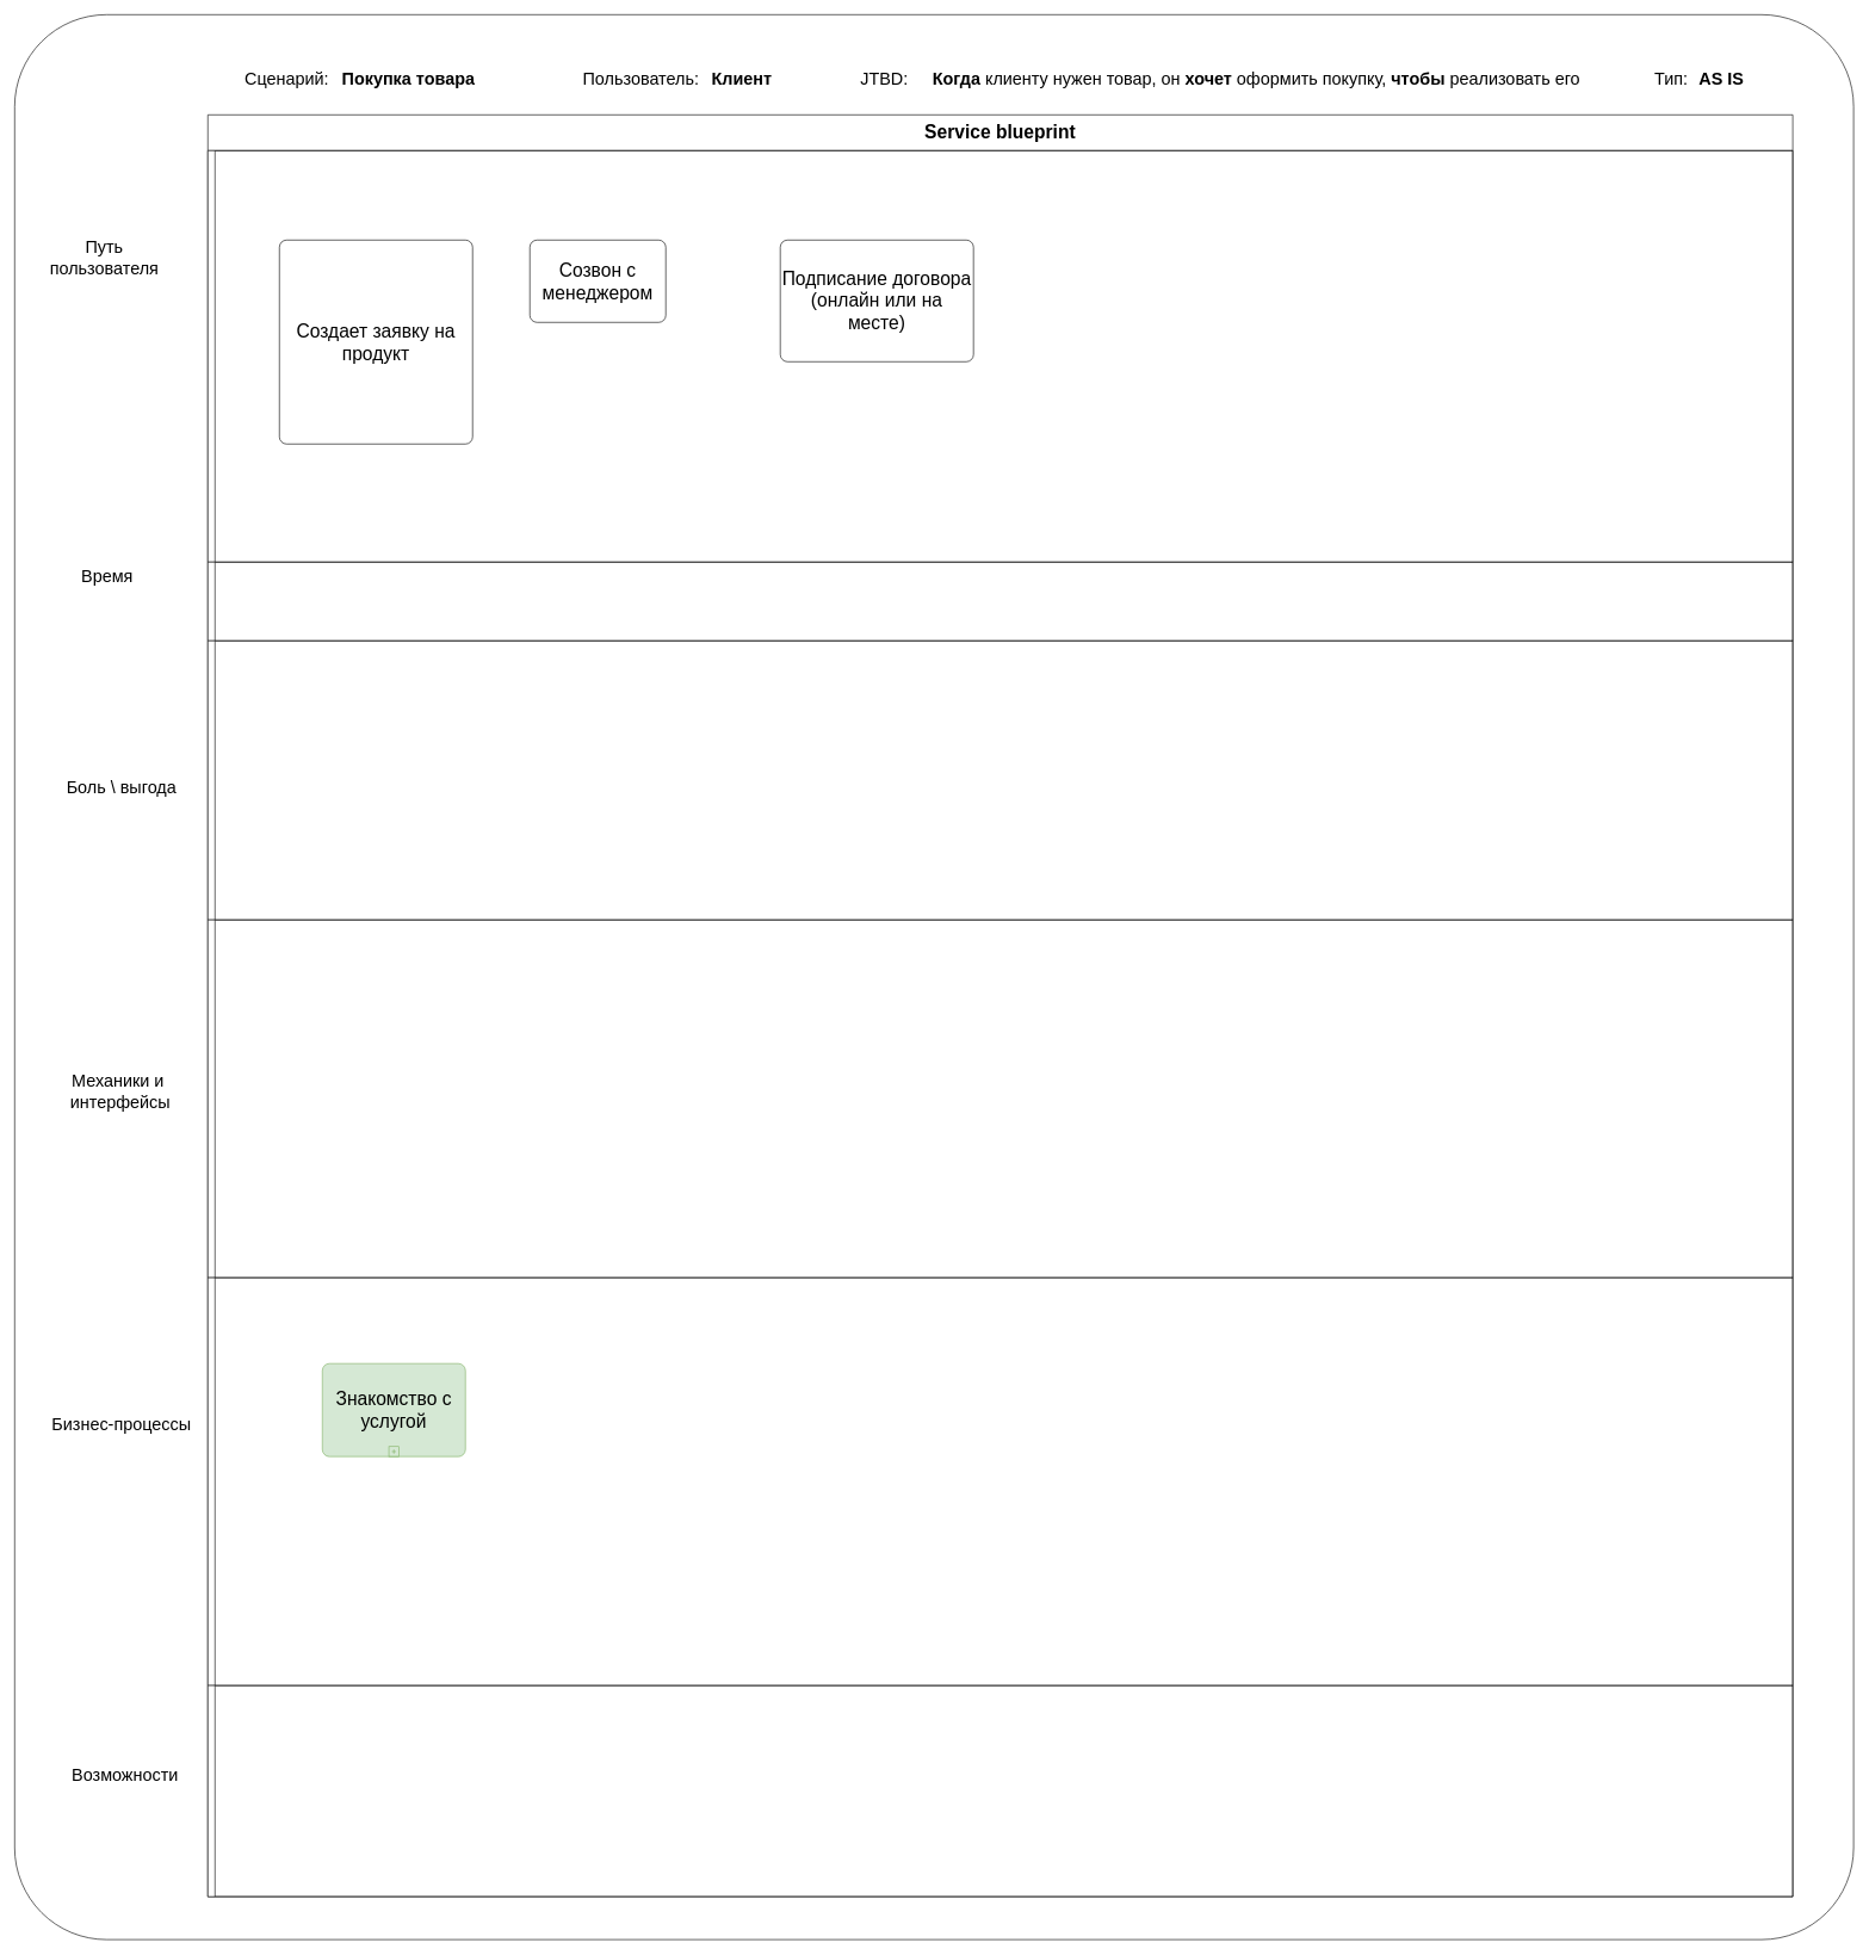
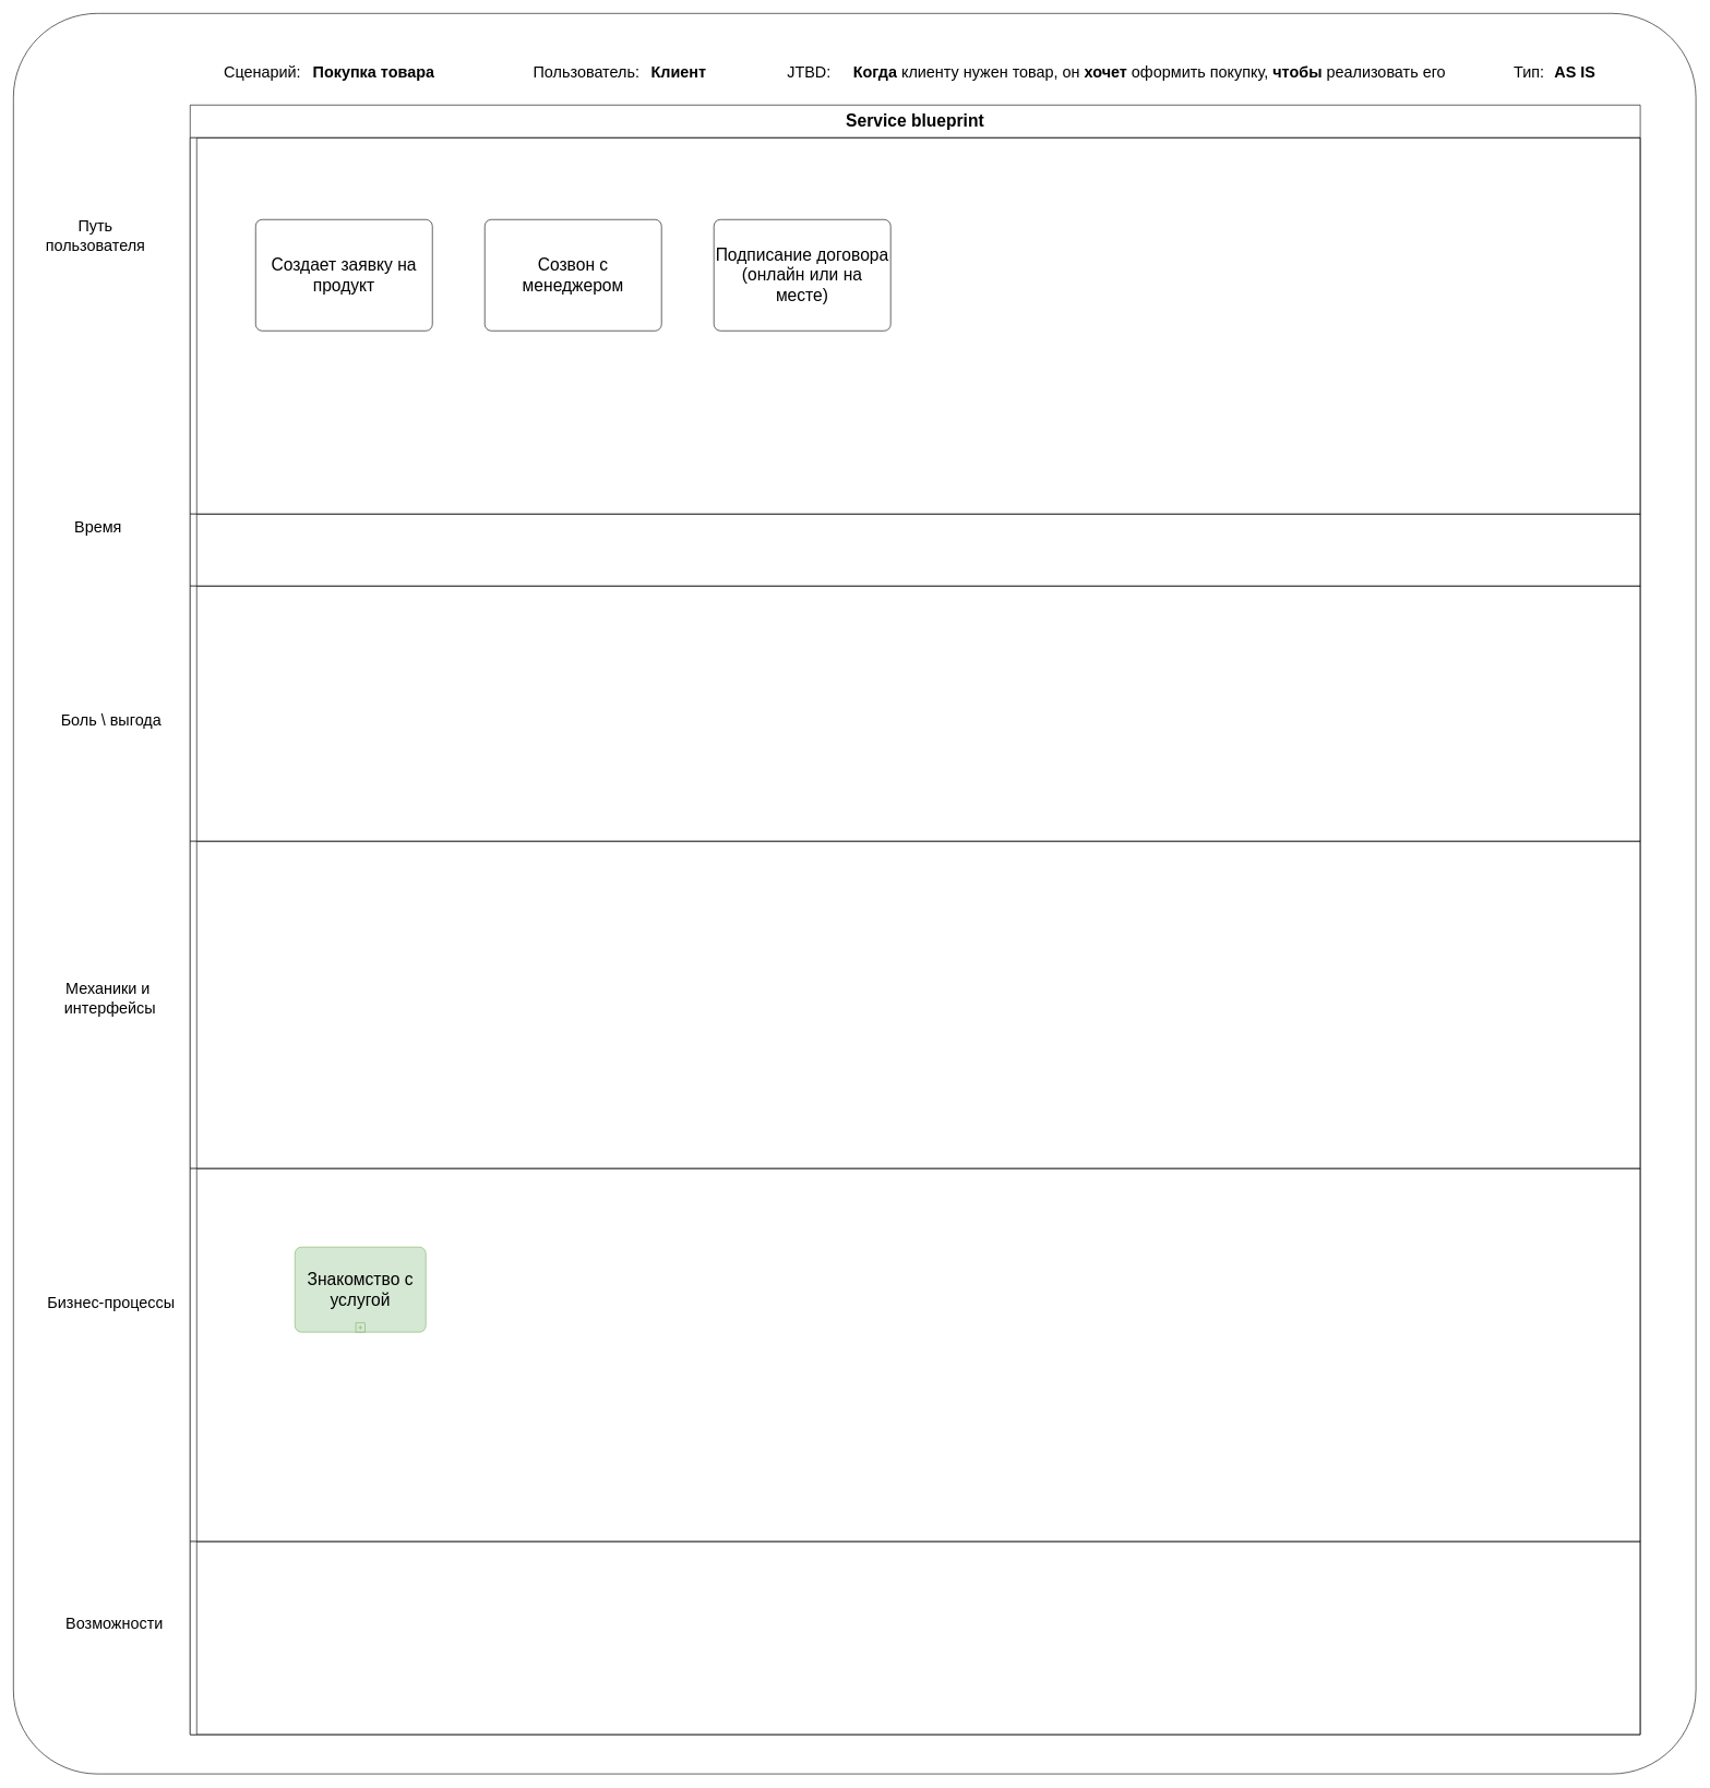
  <mxCell id="0" />
  <mxCell id="1" parent="0" />
  <mxCell id="2" value="" style="rounded=1;whiteSpace=wrap;html=1;arcSize=5;" parent="1" vertex="1"><mxGeometry x="20" y="20" width="2570" height="2690" as="geometry" /></mxCell>
  <mxCell id="3" value="&lt;font style=&quot;font-size: 24px;&quot;&gt;Сценарий:&lt;/font&gt;" style="text;html=1;align=center;verticalAlign=middle;resizable=0;points=[];autosize=1;strokeColor=none;fillColor=none;fontSize=24;" parent="1" vertex="1"><mxGeometry x="330" y="90" width="140" height="40" as="geometry" /></mxCell>
  <mxCell id="4" value="&lt;font style=&quot;font-size: 24px;&quot;&gt;Пользователь:&lt;/font&gt;" style="text;html=1;align=center;verticalAlign=middle;resizable=0;points=[];autosize=1;strokeColor=none;fillColor=none;fontSize=24;" parent="1" vertex="1"><mxGeometry x="800" y="90" width="190" height="40" as="geometry" /></mxCell>
  <mxCell id="5" value="&lt;span style=&quot;font-size: 24px;&quot;&gt;JTBD:&lt;/span&gt;" style="text;html=1;align=center;verticalAlign=middle;resizable=0;points=[];autosize=1;strokeColor=none;fillColor=none;fontSize=24;" parent="1" vertex="1"><mxGeometry x="1190" y="90" width="90" height="40" as="geometry" /></mxCell>
  <mxCell id="6" value="&lt;span style=&quot;font-size: 24px;&quot;&gt;Тип:&lt;/span&gt;" style="text;html=1;align=center;verticalAlign=middle;resizable=0;points=[];autosize=1;strokeColor=none;fillColor=none;fontSize=24;" parent="1" vertex="1"><mxGeometry x="2300" y="90" width="70" height="40" as="geometry" /></mxCell>
  <mxCell id="7" value="&lt;font style=&quot;font-size: 24px;&quot;&gt;&lt;b style=&quot;font-size: 24px;&quot;&gt;AS IS&lt;/b&gt;&lt;/font&gt;" style="text;html=1;align=center;verticalAlign=middle;resizable=0;points=[];autosize=1;strokeColor=none;fillColor=none;fontSize=24;" parent="1" vertex="1"><mxGeometry x="2360" y="90" width="90" height="40" as="geometry" /></mxCell>
  <mxCell id="8" value="&lt;span style=&quot;font-size: 24px;&quot;&gt;Механики и&lt;br style=&quot;font-size: 24px;&quot;&gt;&amp;nbsp;интерфейсы&lt;br style=&quot;font-size: 24px;&quot;&gt;&lt;/span&gt;" style="text;html=1;align=center;verticalAlign=middle;resizable=0;points=[];autosize=1;strokeColor=none;fillColor=none;fontSize=24;" parent="1" vertex="1"><mxGeometry x="79" y="1490" width="170" height="70" as="geometry" /></mxCell>
  <mxCell id="9" value="&lt;span style=&quot;font-size: 24px;&quot;&gt;Бизнес-процессы&lt;br style=&quot;font-size: 24px;&quot;&gt;&lt;/span&gt;" style="text;html=1;align=center;verticalAlign=middle;resizable=0;points=[];autosize=1;strokeColor=none;fillColor=none;fontSize=24;" parent="1" vertex="1"><mxGeometry x="59" y="1970" width="220" height="40" as="geometry" /></mxCell>
  <mxCell id="10" value="&lt;span style=&quot;font-size: 24px;&quot;&gt;Путь&lt;br style=&quot;font-size: 24px;&quot;&gt;пользователя&lt;br style=&quot;font-size: 24px;&quot;&gt;&lt;/span&gt;" style="text;html=1;align=center;verticalAlign=middle;resizable=0;points=[];autosize=1;strokeColor=none;fillColor=none;fontSize=24;" parent="1" vertex="1"><mxGeometry x="55" y="325" width="180" height="70" as="geometry" /></mxCell>
  <mxCell id="11" value="&lt;span style=&quot;font-size: 24px;&quot;&gt;Возможности&lt;br style=&quot;font-size: 24px;&quot;&gt;&lt;/span&gt;" style="text;html=1;align=center;verticalAlign=middle;resizable=0;points=[];autosize=1;strokeColor=none;fillColor=none;fontSize=24;" parent="1" vertex="1"><mxGeometry x="89" y="2460" width="170" height="40" as="geometry" /></mxCell>
  <mxCell id="12" value="&lt;span style=&quot;font-size: 24px;&quot;&gt;Боль \ выгода&lt;br style=&quot;font-size: 24px;&quot;&gt;&lt;/span&gt;" style="text;html=1;align=center;verticalAlign=middle;resizable=0;points=[];autosize=1;strokeColor=none;fillColor=none;fontSize=24;" parent="1" vertex="1"><mxGeometry x="79" y="1080" width="180" height="40" as="geometry" /></mxCell>
  <mxCell id="13" value="&lt;font style=&quot;font-size: 24px;&quot;&gt;&lt;b style=&quot;font-size: 24px;&quot;&gt;Клиент&lt;/b&gt;&lt;/font&gt;" style="text;html=1;align=center;verticalAlign=middle;resizable=0;points=[];autosize=1;strokeColor=none;fillColor=none;fontSize=24;" parent="1" vertex="1"><mxGeometry x="981" y="90" width="110" height="40" as="geometry" /></mxCell>
  <mxCell id="14" value="&lt;font style=&quot;font-size: 26px;&quot;&gt;Service blueprint&lt;/font&gt;" style="swimlane;html=1;childLayout=stackLayout;resizeParent=1;resizeParentMax=0;horizontal=1;startSize=50;horizontalStack=0;whiteSpace=wrap;" parent="1" vertex="1"><mxGeometry x="290" y="160" width="2215" height="2490" as="geometry"><mxRectangle x="100" y="560" width="60" height="30" as="alternateBounds" /></mxGeometry></mxCell>
  <mxCell id="15" value="" style="swimlane;html=1;startSize=10;horizontal=0;whiteSpace=wrap;" parent="14" vertex="1"><mxGeometry y="50" width="2215" height="575" as="geometry" /></mxCell>
- <mxCell id="16" value="Создает заявку на продукт" style="points=[[0.25,0,0],[0.5,0,0],[0.75,0,0],[1,0.25,0],[1,0.5,0],[1,0.75,0],[0.75,1,0],[0.5,1,0],[0.25,1,0],[0,0.75,0],[0,0.5,0],[0,0.25,0]];shape=mxgraph.bpmn.task;whiteSpace=wrap;rectStyle=rounded;size=10;html=1;container=1;expand=0;collapsible=0;taskMarker=abstract;fontSize=26;" parent="15" vertex="1"><mxGeometry x="100" y="125" width="270" height="285" as="geometry" /></mxCell>
- <mxCell id="17" value="Созвон с менеджером" style="points=[[0.25,0,0],[0.5,0,0],[0.75,0,0],[1,0.25,0],[1,0.5,0],[1,0.75,0],[0.75,1,0],[0.5,1,0],[0.25,1,0],[0,0.75,0],[0,0.5,0],[0,0.25,0]];shape=mxgraph.bpmn.task;whiteSpace=wrap;rectStyle=rounded;size=10;html=1;container=1;expand=0;collapsible=0;taskMarker=abstract;fontSize=26;" vertex="1" parent="15"><mxGeometry x="450" y="125" width="190" height="115" as="geometry" /></mxCell>
+ <mxCell id="16" value="Создает заявку на продукт" style="points=[[0.25,0,0],[0.5,0,0],[0.75,0,0],[1,0.25,0],[1,0.5,0],[1,0.75,0],[0.75,1,0],[0.5,1,0],[0.25,1,0],[0,0.75,0],[0,0.5,0],[0,0.25,0]];shape=mxgraph.bpmn.task;whiteSpace=wrap;rectStyle=rounded;size=10;html=1;container=1;expand=0;collapsible=0;taskMarker=abstract;fontSize=26;" parent="15" vertex="1"><mxGeometry x="100" y="125" width="270" height="170" as="geometry" /></mxCell>
+ <mxCell id="17" value="Созвон с менеджером" style="points=[[0.25,0,0],[0.5,0,0],[0.75,0,0],[1,0.25,0],[1,0.5,0],[1,0.75,0],[0.75,1,0],[0.5,1,0],[0.25,1,0],[0,0.75,0],[0,0.5,0],[0,0.25,0]];shape=mxgraph.bpmn.task;whiteSpace=wrap;rectStyle=rounded;size=10;html=1;container=1;expand=0;collapsible=0;taskMarker=abstract;fontSize=26;" vertex="1" parent="15"><mxGeometry x="450" y="125" width="270" height="170" as="geometry" /></mxCell>
  <mxCell id="18" value="Подписание договора (онлайн или на месте)" style="points=[[0.25,0,0],[0.5,0,0],[0.75,0,0],[1,0.25,0],[1,0.5,0],[1,0.75,0],[0.75,1,0],[0.5,1,0],[0.25,1,0],[0,0.75,0],[0,0.5,0],[0,0.25,0]];shape=mxgraph.bpmn.task;whiteSpace=wrap;rectStyle=rounded;size=10;html=1;container=1;expand=0;collapsible=0;taskMarker=abstract;fontSize=26;" vertex="1" parent="15"><mxGeometry x="800" y="125" width="270" height="170" as="geometry" /></mxCell>
  <mxCell id="19" value="" style="swimlane;html=1;startSize=10;horizontal=0;whiteSpace=wrap;" vertex="1" parent="14"><mxGeometry y="625" width="2215" height="110" as="geometry" /></mxCell>
  <mxCell id="20" value="" style="swimlane;html=1;startSize=10;horizontal=0;verticalAlign=middle;whiteSpace=wrap;" parent="14" vertex="1"><mxGeometry y="735" width="2215" height="390" as="geometry" /></mxCell>
  <mxCell id="21" value="" style="swimlane;html=1;startSize=10;horizontal=0;verticalAlign=middle;whiteSpace=wrap;" parent="14" vertex="1"><mxGeometry y="1125" width="2215" height="500" as="geometry" /></mxCell>
  <mxCell id="22" value="" style="swimlane;html=1;startSize=10;horizontal=0;" parent="14" vertex="1"><mxGeometry y="1625" width="2215" height="570" as="geometry" /></mxCell>
  <mxCell id="23" value="Знакомство с услугой" style="points=[[0.25,0,0],[0.5,0,0],[0.75,0,0],[1,0.25,0],[1,0.5,0],[1,0.75,0],[0.75,1,0],[0.5,1,0],[0.25,1,0],[0,0.75,0],[0,0.5,0],[0,0.25,0]];shape=mxgraph.bpmn.task;whiteSpace=wrap;rectStyle=rounded;size=10;html=1;container=1;expand=0;collapsible=0;taskMarker=abstract;isLoopSub=1;fillColor=#d5e8d4;strokeColor=#82b366;fontSize=26;" parent="22" vertex="1"><mxGeometry x="160" y="120" width="200" height="130" as="geometry" /></mxCell>
  <mxCell id="24" value="" style="swimlane;html=1;startSize=10;horizontal=0;" parent="14" vertex="1"><mxGeometry y="2195" width="2215" height="295" as="geometry" /></mxCell>
  <mxCell id="25" value="&lt;span style=&quot;font-size: 24px;&quot;&gt;&lt;b&gt;Когда&lt;/b&gt; клиенту нужен товар, он &lt;b&gt;хочет&lt;/b&gt;&amp;nbsp;оформить покупку, &lt;b&gt;чтобы&lt;/b&gt; реализовать его&lt;/span&gt;" style="text;html=1;align=center;verticalAlign=middle;resizable=0;points=[];autosize=1;strokeColor=none;fillColor=none;fontSize=24;" parent="1" vertex="1"><mxGeometry x="1290" y="90" width="930" height="40" as="geometry" /></mxCell>
  <mxCell id="26" value="&lt;font style=&quot;font-size: 24px;&quot;&gt;&lt;b&gt;Покупка товара&lt;/b&gt;&lt;/font&gt;" style="text;html=1;align=center;verticalAlign=middle;resizable=0;points=[];autosize=1;strokeColor=none;fillColor=none;fontSize=24;" parent="1" vertex="1"><mxGeometry x="465" y="90" width="210" height="40" as="geometry" /></mxCell>
  <mxCell id="27" value="&lt;span style=&quot;font-size: 24px;&quot;&gt;Время&lt;br style=&quot;font-size: 24px;&quot;&gt;&lt;/span&gt;" style="text;html=1;align=center;verticalAlign=middle;resizable=0;points=[];autosize=1;strokeColor=none;fillColor=none;fontSize=24;" vertex="1" parent="1"><mxGeometry x="99" y="785" width="100" height="40" as="geometry" /></mxCell>
